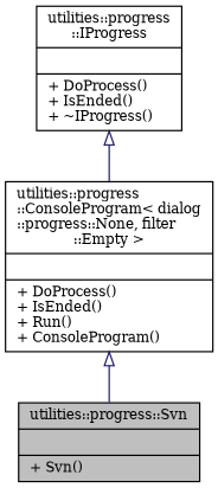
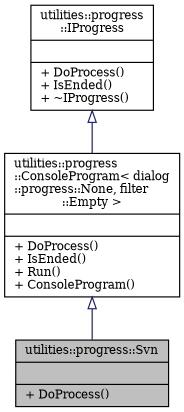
  digraph {
    fontname="DejaVu Serif"
    node [color=black fillcolor=white fontname="DejaVu Serif" fontsize=10 shape=record style=filled]
    edge [arrowtail=onormal color=midnightblue dir=back fontname="DejaVu Serif" fontsize=10 labelfontname=Verdana labelfontsize=10 style=solid]
-   n1 [fillcolor=grey75 fontcolor=black height=0.2 label="{utilities::progress::Svn\n||+ Svn()\l}" width=0.4]
+   n1 [fillcolor=grey75 fontcolor=black height=0.2 label="{utilities::progress::Svn\n||+ DoProcess()\l}" width=0.4]
    n2 [height=0.2 label="{utilities::progress\l::ConsoleProgram\< dialog\l::progress::None, filter\l::Empty \>\n||+ DoProcess()\l+ IsEnded()\l+ Run()\l+ ConsoleProgram()\l}" width=0.4]
    n3 [height=0.2 label="{utilities::progress\l::IProgress\n||+ DoProcess()\l+ IsEnded()\l+ ~IProgress()\l}" width=0.4]
    n2 -> n1
    n3 -> n2
  }
